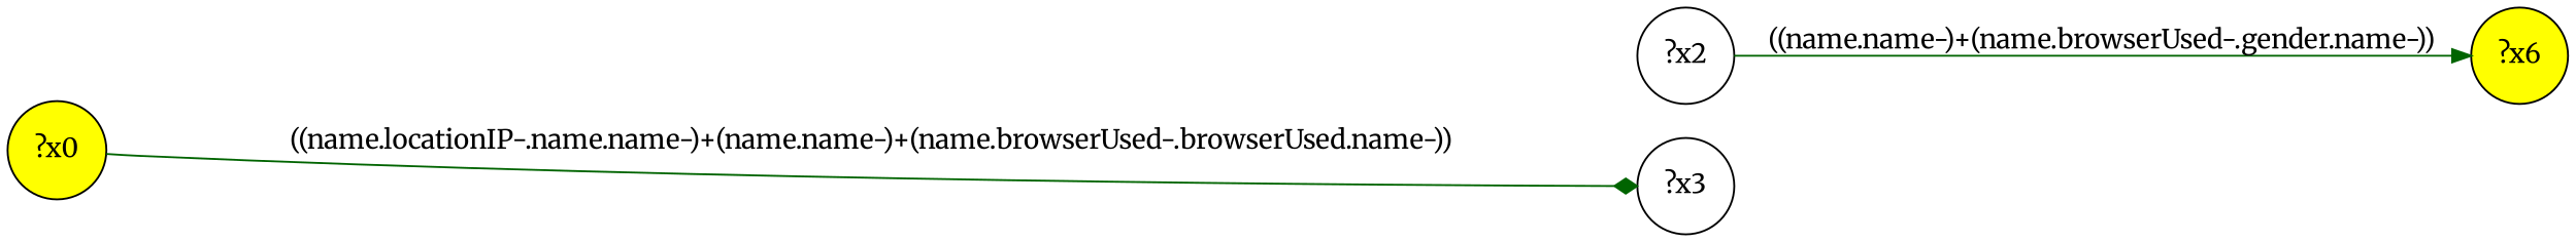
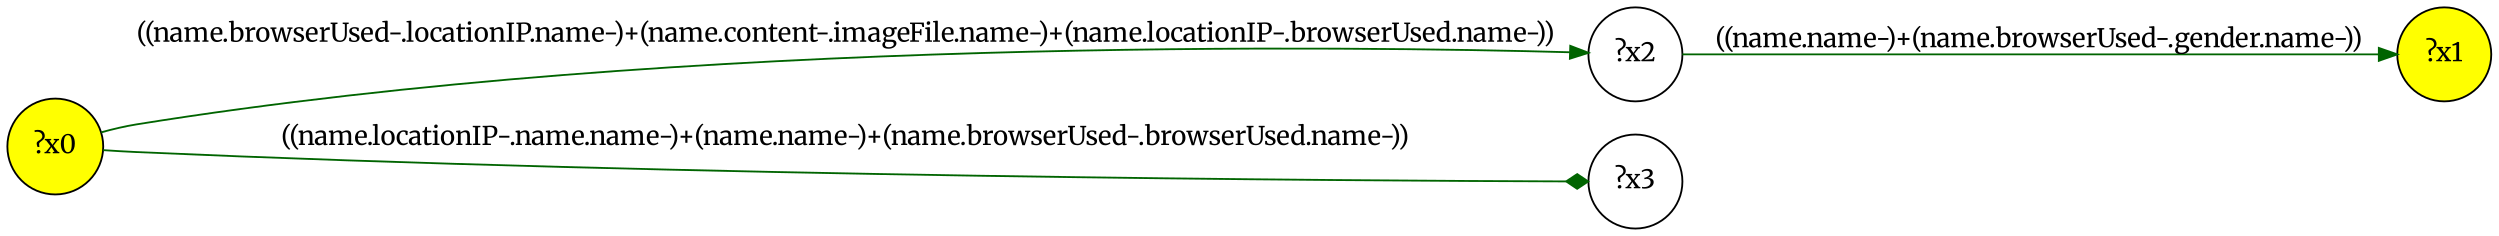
  digraph {
    fontname=Merriweather
    rankdir=LR
    node [fontname=Merriweather shape=circle]
    edge [arrowhead=normal color=darkgreen fontname=Merriweather]
    n1 [fillcolor=yellow label="?x0" style="filled,"]
    n2 [label="?x2"]
    n3 [label="?x3"]
-   n4 [fillcolor=yellow label="?x6" style="filled,"]
+   n4 [fillcolor=yellow label="?x1" style="filled,"]
+   n1 -> n2 [label="((name.browserUsed-.locationIP.name-)+(name.content-.imageFile.name-)+(name.locationIP-.browserUsed.name-))"]
    n1 -> n3 [arrowhead=diamond label="((name.locationIP-.name.name-)+(name.name-)+(name.browserUsed-.browserUsed.name-))"]
    n2 -> n4 [label="((name.name-)+(name.browserUsed-.gender.name-))"]
  }
